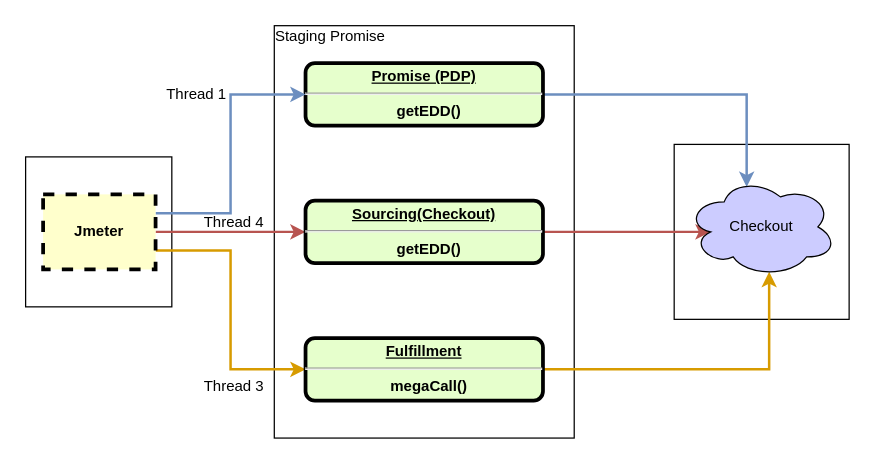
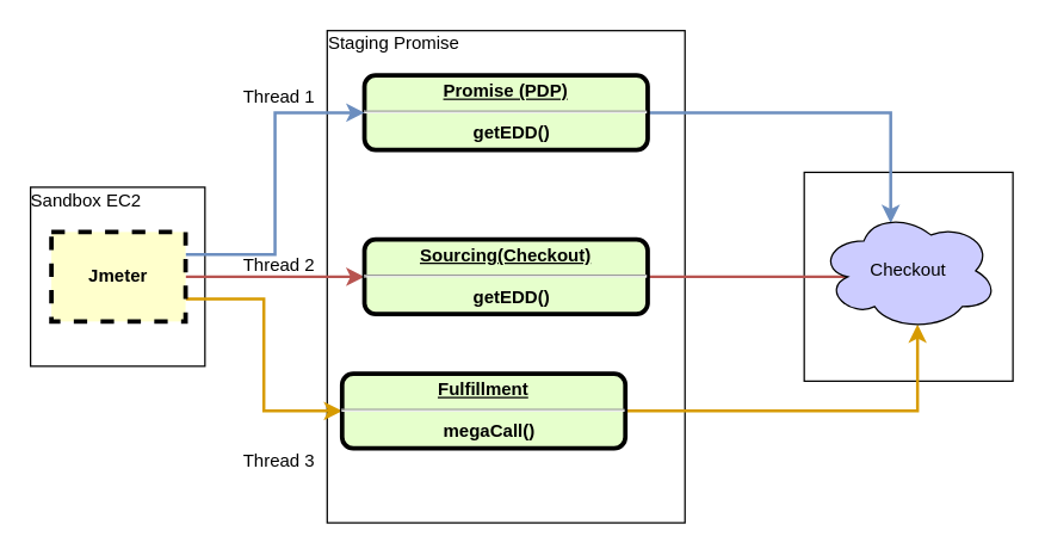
  <mxCell id="0" />
  <mxCell id="1" parent="0" />
  <mxCell id="2" value="" style="whiteSpace=wrap;html=1;aspect=fixed;fillColor=none;" vertex="1" parent="1"><mxGeometry x="539" y="115" width="140" height="140" as="geometry" /></mxCell>
  <mxCell id="3" value="" style="rounded=0;whiteSpace=wrap;html=1;fillColor=none;" vertex="1" parent="1"><mxGeometry x="20" y="125" width="117" height="120" as="geometry" /></mxCell>
  <mxCell id="4" value="" style="rounded=0;whiteSpace=wrap;html=1;fillColor=none;" vertex="1" parent="1"><mxGeometry x="219" y="20" width="240" height="330" as="geometry" /></mxCell>
  <mxCell id="5" style="edgeStyle=orthogonalEdgeStyle;rounded=0;orthogonalLoop=1;jettySize=auto;html=1;exitX=1;exitY=0.5;exitDx=0;exitDy=0;entryX=0.4;entryY=0.1;entryDx=0;entryDy=0;entryPerimeter=0;strokeWidth=2;fillColor=#dae8fc;strokeColor=#6c8ebf;" edge="1" parent="1" source="6" target="16"><mxGeometry relative="1" as="geometry" /></mxCell>
  <mxCell id="6" value="&lt;p style=&quot;margin: 0px; margin-top: 4px; text-align: center; text-decoration: underline;&quot;&gt;&lt;strong&gt;&lt;strong&gt;Promise (PDP)&lt;/strong&gt;&lt;br&gt;&lt;/strong&gt;&lt;/p&gt;&lt;hr&gt;&lt;p style=&quot;margin: 0px; margin-left: 8px;&quot;&gt;getEDD()&lt;/p&gt;" style="verticalAlign=middle;align=center;overflow=fill;fontSize=12;fontFamily=Helvetica;html=1;rounded=1;fontStyle=1;strokeWidth=3;fillColor=#E6FFCC" parent="1" vertex="1"><mxGeometry x="244" y="50" width="190" height="50" as="geometry" /></mxCell>
  <mxCell id="7" style="edgeStyle=orthogonalEdgeStyle;rounded=0;orthogonalLoop=1;jettySize=auto;html=1;exitX=1;exitY=0.25;exitDx=0;exitDy=0;entryX=0;entryY=0.5;entryDx=0;entryDy=0;strokeWidth=2;fillColor=#dae8fc;strokeColor=#6c8ebf;" edge="1" parent="1" source="10" target="6"><mxGeometry relative="1" as="geometry" /></mxCell>
  <mxCell id="8" style="edgeStyle=orthogonalEdgeStyle;rounded=0;orthogonalLoop=1;jettySize=auto;html=1;exitX=1;exitY=0.5;exitDx=0;exitDy=0;entryX=0;entryY=0.5;entryDx=0;entryDy=0;fillColor=#f8cecc;strokeColor=#b85450;strokeWidth=2;" edge="1" parent="1" source="10" target="13"><mxGeometry relative="1" as="geometry" /></mxCell>
  <mxCell id="9" style="edgeStyle=orthogonalEdgeStyle;rounded=0;orthogonalLoop=1;jettySize=auto;html=1;exitX=1;exitY=0.75;exitDx=0;exitDy=0;entryX=0;entryY=0.5;entryDx=0;entryDy=0;fillColor=#ffe6cc;strokeColor=#d79b00;strokeWidth=2;" edge="1" parent="1" source="10" target="15"><mxGeometry relative="1" as="geometry" /></mxCell>
  <mxCell id="10" value="Jmeter" style="whiteSpace=wrap;align=center;verticalAlign=middle;fontStyle=1;strokeWidth=3;fillColor=#FFFFCC;dashed=1;" parent="1" vertex="1"><mxGeometry x="34" y="155" width="90" height="60" as="geometry" /></mxCell>
- <mxCell id="12" style="edgeStyle=orthogonalEdgeStyle;rounded=0;orthogonalLoop=1;jettySize=auto;html=1;exitX=1;exitY=0.5;exitDx=0;exitDy=0;entryX=0.16;entryY=0.55;entryDx=0;entryDy=0;entryPerimeter=0;fillColor=#f8cecc;strokeColor=#b85450;strokeWidth=2;" edge="1" parent="1" source="13" target="16"><mxGeometry relative="1" as="geometry" /></mxCell>
+ <mxCell id="11" value="Sandbox EC2" style="text;spacingTop=-5;align=center" parent="1" vertex="1"><mxGeometry x="20" y="125" width="75" height="20" as="geometry" /></mxCell>
+ <mxCell id="12" style="edgeStyle=orthogonalEdgeStyle;rounded=0;orthogonalLoop=1;jettySize=auto;html=1;exitX=1;exitY=0.5;exitDx=0;exitDy=0;entryX=0.16;entryY=0.55;entryDx=0;entryDy=0;entryPerimeter=0;fillColor=#f8cecc;strokeColor=#b85450;strokeWidth=2;endArrow=none;" edge="1" parent="1" source="13" target="16"><mxGeometry relative="1" as="geometry" /></mxCell>
  <mxCell id="13" value="&lt;p style=&quot;margin: 0px; margin-top: 4px; text-align: center; text-decoration: underline;&quot;&gt;&lt;strong&gt;&lt;strong&gt;Sourcing(Checkout)&lt;/strong&gt;&lt;br&gt;&lt;/strong&gt;&lt;/p&gt;&lt;hr&gt;&lt;p style=&quot;margin: 0px; margin-left: 8px;&quot;&gt;getEDD()&lt;/p&gt;" style="verticalAlign=middle;align=center;overflow=fill;fontSize=12;fontFamily=Helvetica;html=1;rounded=1;fontStyle=1;strokeWidth=3;fillColor=#E6FFCC" vertex="1" parent="1"><mxGeometry x="244" y="160" width="190" height="50" as="geometry" /></mxCell>
  <mxCell id="14" style="edgeStyle=orthogonalEdgeStyle;rounded=0;orthogonalLoop=1;jettySize=auto;html=1;exitX=1;exitY=0.5;exitDx=0;exitDy=0;entryX=0.55;entryY=0.95;entryDx=0;entryDy=0;entryPerimeter=0;fillColor=#ffe6cc;strokeColor=#d79b00;strokeWidth=2;" edge="1" parent="1" source="15" target="16"><mxGeometry relative="1" as="geometry" /></mxCell>
- <mxCell id="15" value="&lt;p style=&quot;margin: 0px; margin-top: 4px; text-align: center; text-decoration: underline;&quot;&gt;&lt;strong&gt;&lt;strong&gt;Fulfillment&lt;/strong&gt;&lt;br&gt;&lt;/strong&gt;&lt;/p&gt;&lt;hr&gt;&lt;p style=&quot;margin: 0px; margin-left: 8px;&quot;&gt;megaCall()&lt;/p&gt;" style="verticalAlign=middle;align=center;overflow=fill;fontSize=12;fontFamily=Helvetica;html=1;rounded=1;fontStyle=1;strokeWidth=3;fillColor=#E6FFCC" vertex="1" parent="1"><mxGeometry x="244" y="270" width="190" height="50" as="geometry" /></mxCell>
+ <mxCell id="15" value="&lt;p style=&quot;margin: 0px; margin-top: 4px; text-align: center; text-decoration: underline;&quot;&gt;&lt;strong&gt;&lt;strong&gt;Fulfillment&lt;/strong&gt;&lt;br&gt;&lt;/strong&gt;&lt;/p&gt;&lt;hr&gt;&lt;p style=&quot;margin: 0px; margin-left: 8px;&quot;&gt;megaCall()&lt;/p&gt;" style="verticalAlign=middle;align=center;overflow=fill;fontSize=12;fontFamily=Helvetica;html=1;rounded=1;fontStyle=1;strokeWidth=3;fillColor=#E6FFCC" vertex="1" parent="1"><mxGeometry x="229" y="250" width="190" height="50" as="geometry" /></mxCell>
  <mxCell id="16" value="Checkout" style="ellipse;shape=cloud;whiteSpace=wrap;html=1;fillColor=#CCCCFF;" vertex="1" parent="1"><mxGeometry x="549" y="141" width="120" height="80" as="geometry" /></mxCell>
  <mxCell id="17" value="Staging Promise" style="text;spacingTop=-5;align=center" vertex="1" parent="1"><mxGeometry x="219" y="20" width="90" height="20" as="geometry" /></mxCell>
- <mxCell id="18" value="Thread 1" style="text;spacingTop=-5;align=center" vertex="1" parent="1"><mxGeometry x="125" y="66" width="64" height="20" as="geometry" /></mxCell>
+ <mxCell id="18" value="Thread 1" style="text;spacingTop=-5;align=center" vertex="1" parent="1"><mxGeometry x="155" y="56" width="64" height="20" as="geometry" /></mxCell>
  <mxCell id="19" value="Thread 3" style="text;spacingTop=-5;align=center" vertex="1" parent="1"><mxGeometry x="155" y="300" width="64" height="20" as="geometry" /></mxCell>
- <mxCell id="20" value="Thread 4" style="text;spacingTop=-5;align=center" vertex="1" parent="1"><mxGeometry x="155" y="169" width="64" height="20" as="geometry" /></mxCell>
+ <mxCell id="20" value="Thread 2" style="text;spacingTop=-5;align=center" vertex="1" parent="1"><mxGeometry x="155" y="169" width="64" height="20" as="geometry" /></mxCell>
